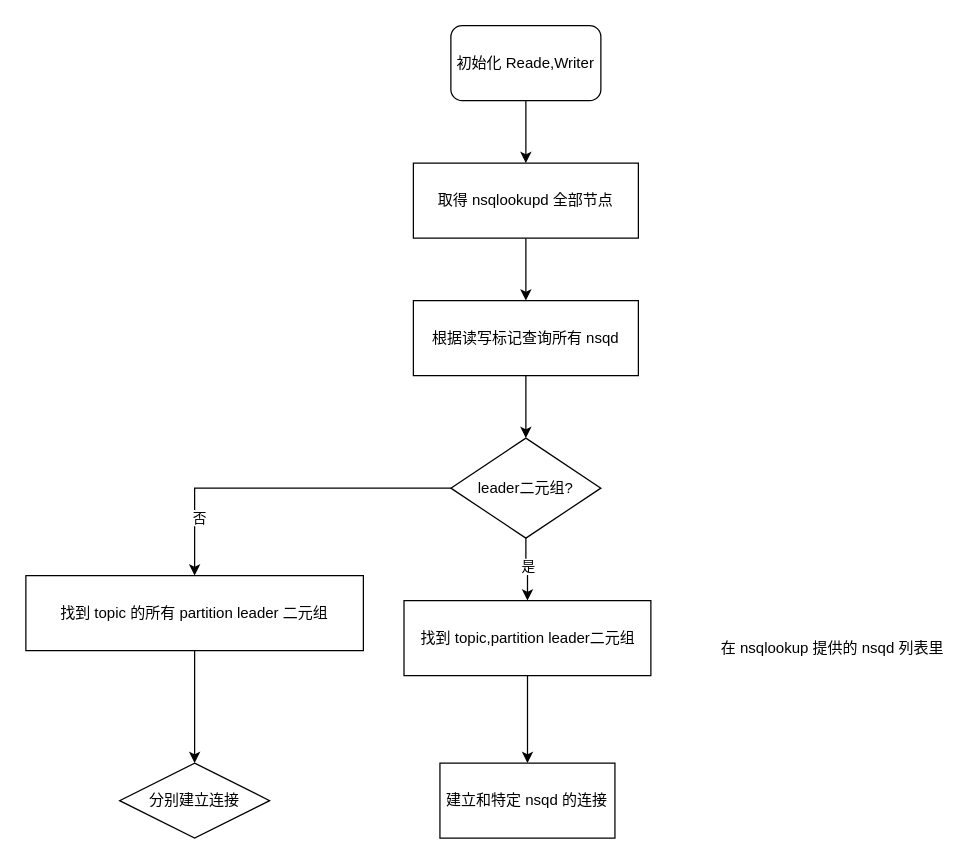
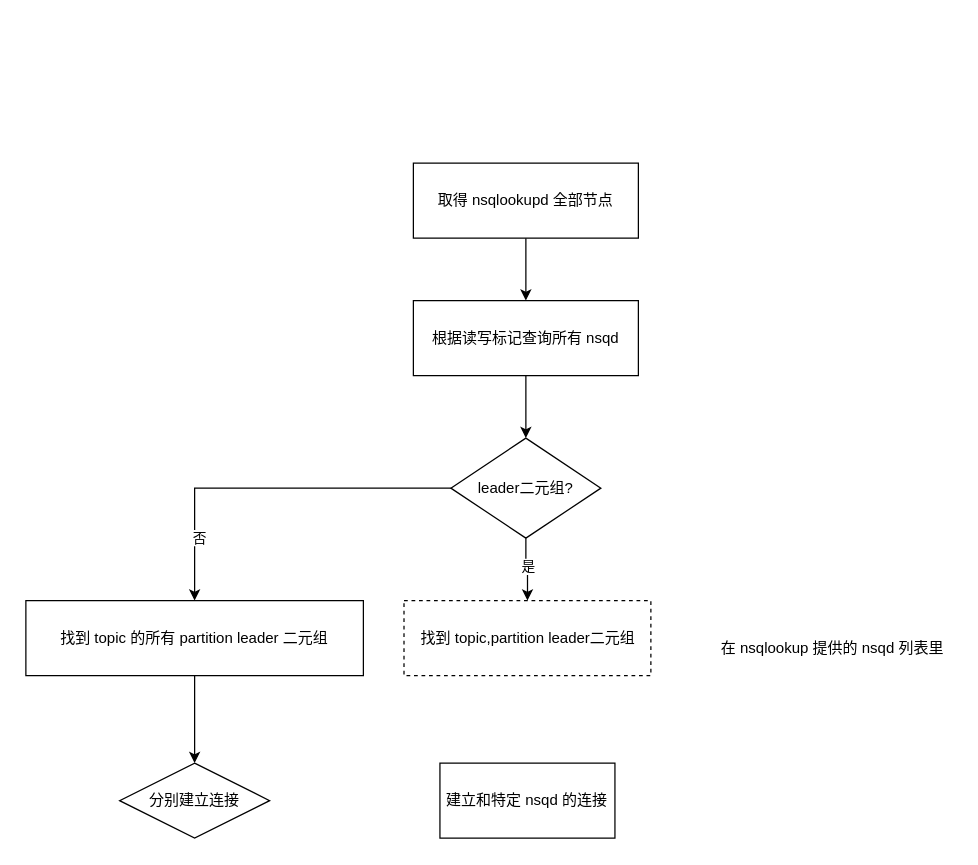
  <mxCell id="0" />
  <mxCell id="1" parent="0" />
- <mxCell id="2" style="edgeStyle=orthogonalEdgeStyle;rounded=0;orthogonalLoop=1;jettySize=auto;html=1;" edge="1" parent="1" source="3" target="6"><mxGeometry relative="1" as="geometry"><mxPoint x="310" y="160" as="targetPoint" /></mxGeometry></mxCell>
- <mxCell id="3" value="初始化 Reade,Writer" style="rounded=1;whiteSpace=wrap;html=1;" vertex="1" parent="1"><mxGeometry x="360" y="20" width="120" height="60" as="geometry" /></mxCell>
  <mxCell id="4" style="edgeStyle=orthogonalEdgeStyle;rounded=0;orthogonalLoop=1;jettySize=auto;html=1;exitX=0.5;exitY=1;exitDx=0;exitDy=0;" edge="1" parent="1" source="19" target="11"><mxGeometry relative="1" as="geometry"><mxPoint x="420" y="350" as="targetPoint" /><mxPoint x="420" y="300" as="sourcePoint" /></mxGeometry></mxCell>
  <mxCell id="5" style="edgeStyle=orthogonalEdgeStyle;rounded=0;orthogonalLoop=1;jettySize=auto;html=1;" edge="1" parent="1" source="6" target="19"><mxGeometry relative="1" as="geometry"><mxPoint x="420" y="240" as="targetPoint" /></mxGeometry></mxCell>
  <mxCell id="6" value="取得 nsqlookupd 全部节点" style="rounded=0;whiteSpace=wrap;html=1;" vertex="1" parent="1"><mxGeometry x="330" y="130" width="180" height="60" as="geometry" /></mxCell>
  <mxCell id="7" style="edgeStyle=orthogonalEdgeStyle;rounded=0;orthogonalLoop=1;jettySize=auto;html=1;" edge="1" parent="1" source="11" target="13"><mxGeometry relative="1" as="geometry"><mxPoint x="420" y="500" as="targetPoint" /></mxGeometry></mxCell>
  <mxCell id="8" value="是" style="edgeLabel;html=1;align=center;verticalAlign=middle;resizable=0;points=[];" vertex="1" connectable="0" parent="7"><mxGeometry x="-0.16" y="1" relative="1" as="geometry"><mxPoint as="offset" /></mxGeometry></mxCell>
  <mxCell id="9" style="edgeStyle=orthogonalEdgeStyle;rounded=0;orthogonalLoop=1;jettySize=auto;html=1;" edge="1" parent="1" source="11" target="17"><mxGeometry relative="1" as="geometry"><mxPoint x="240" y="470" as="targetPoint" /></mxGeometry></mxCell>
  <mxCell id="10" value="否" style="edgeLabel;html=1;align=center;verticalAlign=middle;resizable=0;points=[];" vertex="1" connectable="0" parent="9"><mxGeometry x="0.657" y="3" relative="1" as="geometry"><mxPoint as="offset" /></mxGeometry></mxCell>
  <mxCell id="11" value="leader二元组?" style="rhombus;whiteSpace=wrap;html=1;" vertex="1" parent="1"><mxGeometry x="360" y="350" width="120" height="80" as="geometry" /></mxCell>
- <mxCell id="12" style="edgeStyle=orthogonalEdgeStyle;rounded=0;orthogonalLoop=1;jettySize=auto;html=1;" edge="1" parent="1" source="13" target="14"><mxGeometry relative="1" as="geometry"><mxPoint x="420" y="590" as="targetPoint" /></mxGeometry></mxCell>
- <mxCell id="13" value="找到 topic,partition leader二元组" style="rounded=0;whiteSpace=wrap;html=1;" vertex="1" parent="1"><mxGeometry x="322.5" y="480" width="197.5" height="60" as="geometry" /></mxCell>
+ <mxCell id="13" value="找到 topic,partition leader二元组" style="rounded=0;whiteSpace=wrap;html=1;dashed=1;" vertex="1" parent="1"><mxGeometry x="322.5" y="480" width="197.5" height="60" as="geometry" /></mxCell>
  <mxCell id="14" value="建立和特定 nsqd 的连接" style="rounded=0;whiteSpace=wrap;html=1;" vertex="1" parent="1"><mxGeometry x="351.25" y="610" width="140" height="60" as="geometry" /></mxCell>
  <mxCell id="15" value="在 nsqlookup 提供的 nsqd 列表里" style="text;html=1;align=center;verticalAlign=middle;resizable=0;points=[];autosize=1;" vertex="1" parent="1"><mxGeometry x="570" y="508" width="190" height="20" as="geometry" /></mxCell>
  <mxCell id="16" style="edgeStyle=orthogonalEdgeStyle;rounded=0;orthogonalLoop=1;jettySize=auto;html=1;" edge="1" parent="1" source="17" target="18"><mxGeometry relative="1" as="geometry"><mxPoint x="240" y="570" as="targetPoint" /></mxGeometry></mxCell>
- <mxCell id="17" value="找到 topic 的所有 partition leader 二元组" style="rounded=0;whiteSpace=wrap;html=1;" vertex="1" parent="1"><mxGeometry x="20" y="460" width="270" height="60" as="geometry" /></mxCell>
+ <mxCell id="17" value="找到 topic 的所有 partition leader 二元组" style="rounded=0;whiteSpace=wrap;html=1;" vertex="1" parent="1"><mxGeometry x="20" y="480" width="270" height="60" as="geometry" /></mxCell>
  <mxCell id="18" value="分别建立连接" style="rhombus;whiteSpace=wrap;html=1;" vertex="1" parent="1"><mxGeometry x="95" y="610" width="120" height="60" as="geometry" /></mxCell>
  <mxCell id="19" value="根据读写标记查询所有 nsqd" style="rounded=0;whiteSpace=wrap;html=1;" vertex="1" parent="1"><mxGeometry x="330" y="240" width="180" height="60" as="geometry" /></mxCell>
